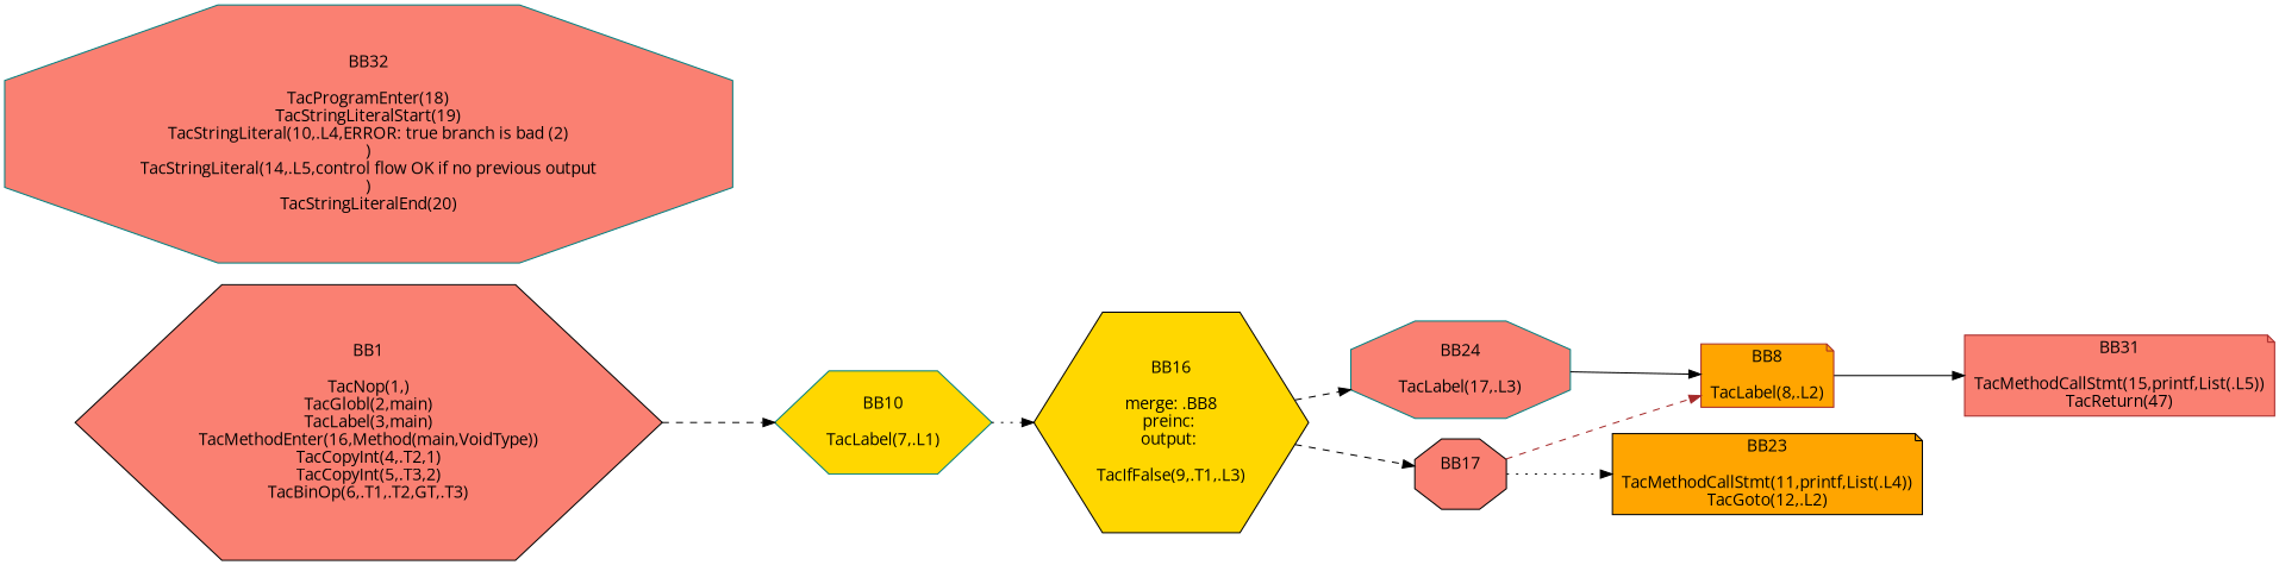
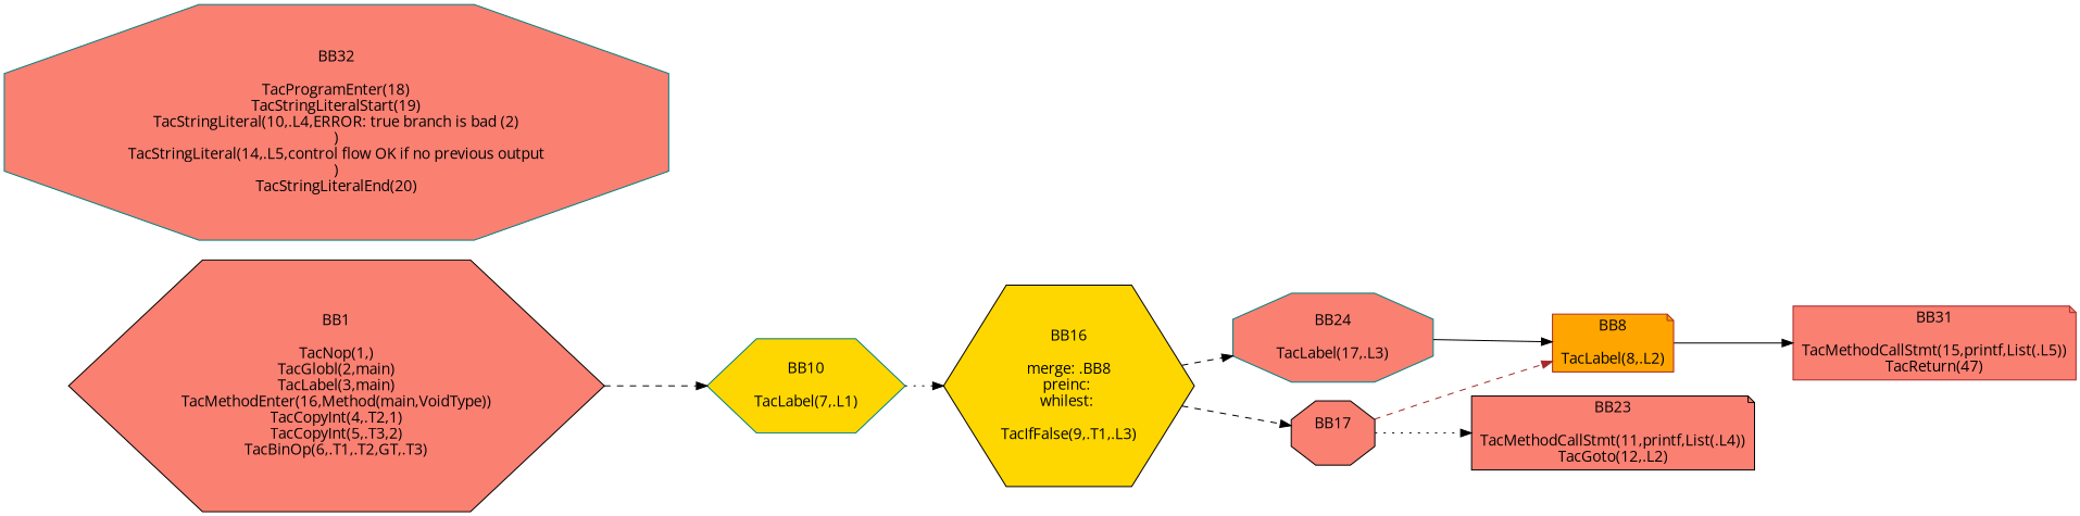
  digraph {
    fontname="Open Sans"
    rankdir=LR
    node [color=black fillcolor=salmon fontname="Open Sans" shape=hexagon style=filled]
    edge [color=black fontname="Open Sans" style=dashed]
-   n1 [fillcolor=gold label="BB16\n\nmerge: .BB8\npreinc: \noutput: \n\nTacIfFalse(9,.T1,.L3)"]
+   n1 [fillcolor=gold label="BB16\n\nmerge: .BB8\npreinc: \nwhilest: \n\nTacIfFalse(9,.T1,.L3)"]
    n2 [color=teal label="BB24\n\nTacLabel(17,.L3)" shape=octagon]
    n3 [label="BB17\n\n" shape=octagon]
    n4 [color=brown fillcolor=orange label="BB8\n\nTacLabel(8,.L2)" shape=note]
-   n5 [fillcolor=orange label="BB23\n\nTacMethodCallStmt(11,printf,List(.L4))\nTacGoto(12,.L2)" shape=note]
+   n5 [label="BB23\n\nTacMethodCallStmt(11,printf,List(.L4))\nTacGoto(12,.L2)" shape=note]
    n6 [color=brown label="BB31\n\nTacMethodCallStmt(15,printf,List(.L5))\nTacReturn(47)" shape=note]
    n7 [color=teal fillcolor=gold label="BB10\n\nTacLabel(7,.L1)"]
    n8 [label="BB1\n\nTacNop(1,)\nTacGlobl(2,main)\nTacLabel(3,main)\nTacMethodEnter(16,Method(main,VoidType))\nTacCopyInt(4,.T2,1)\nTacCopyInt(5,.T3,2)\nTacBinOp(6,.T1,.T2,GT,.T3)"]
    n9 [color=teal label="BB32\n\nTacProgramEnter(18)\nTacStringLiteralStart(19)\nTacStringLiteral(10,.L4,ERROR: true branch is bad (2)\n)\nTacStringLiteral(14,.L5,control flow OK if no previous output\n)\nTacStringLiteralEnd(20)" shape=octagon]
    n1 -> n2
    n1 -> n3
    n2 -> n4 [style=solid]
    n3 -> n4 [color=brown]
    n3 -> n5 [style=dotted]
    n4 -> n6 [style=solid]
    n7 -> n1 [style=dotted]
    n8 -> n7
  }
